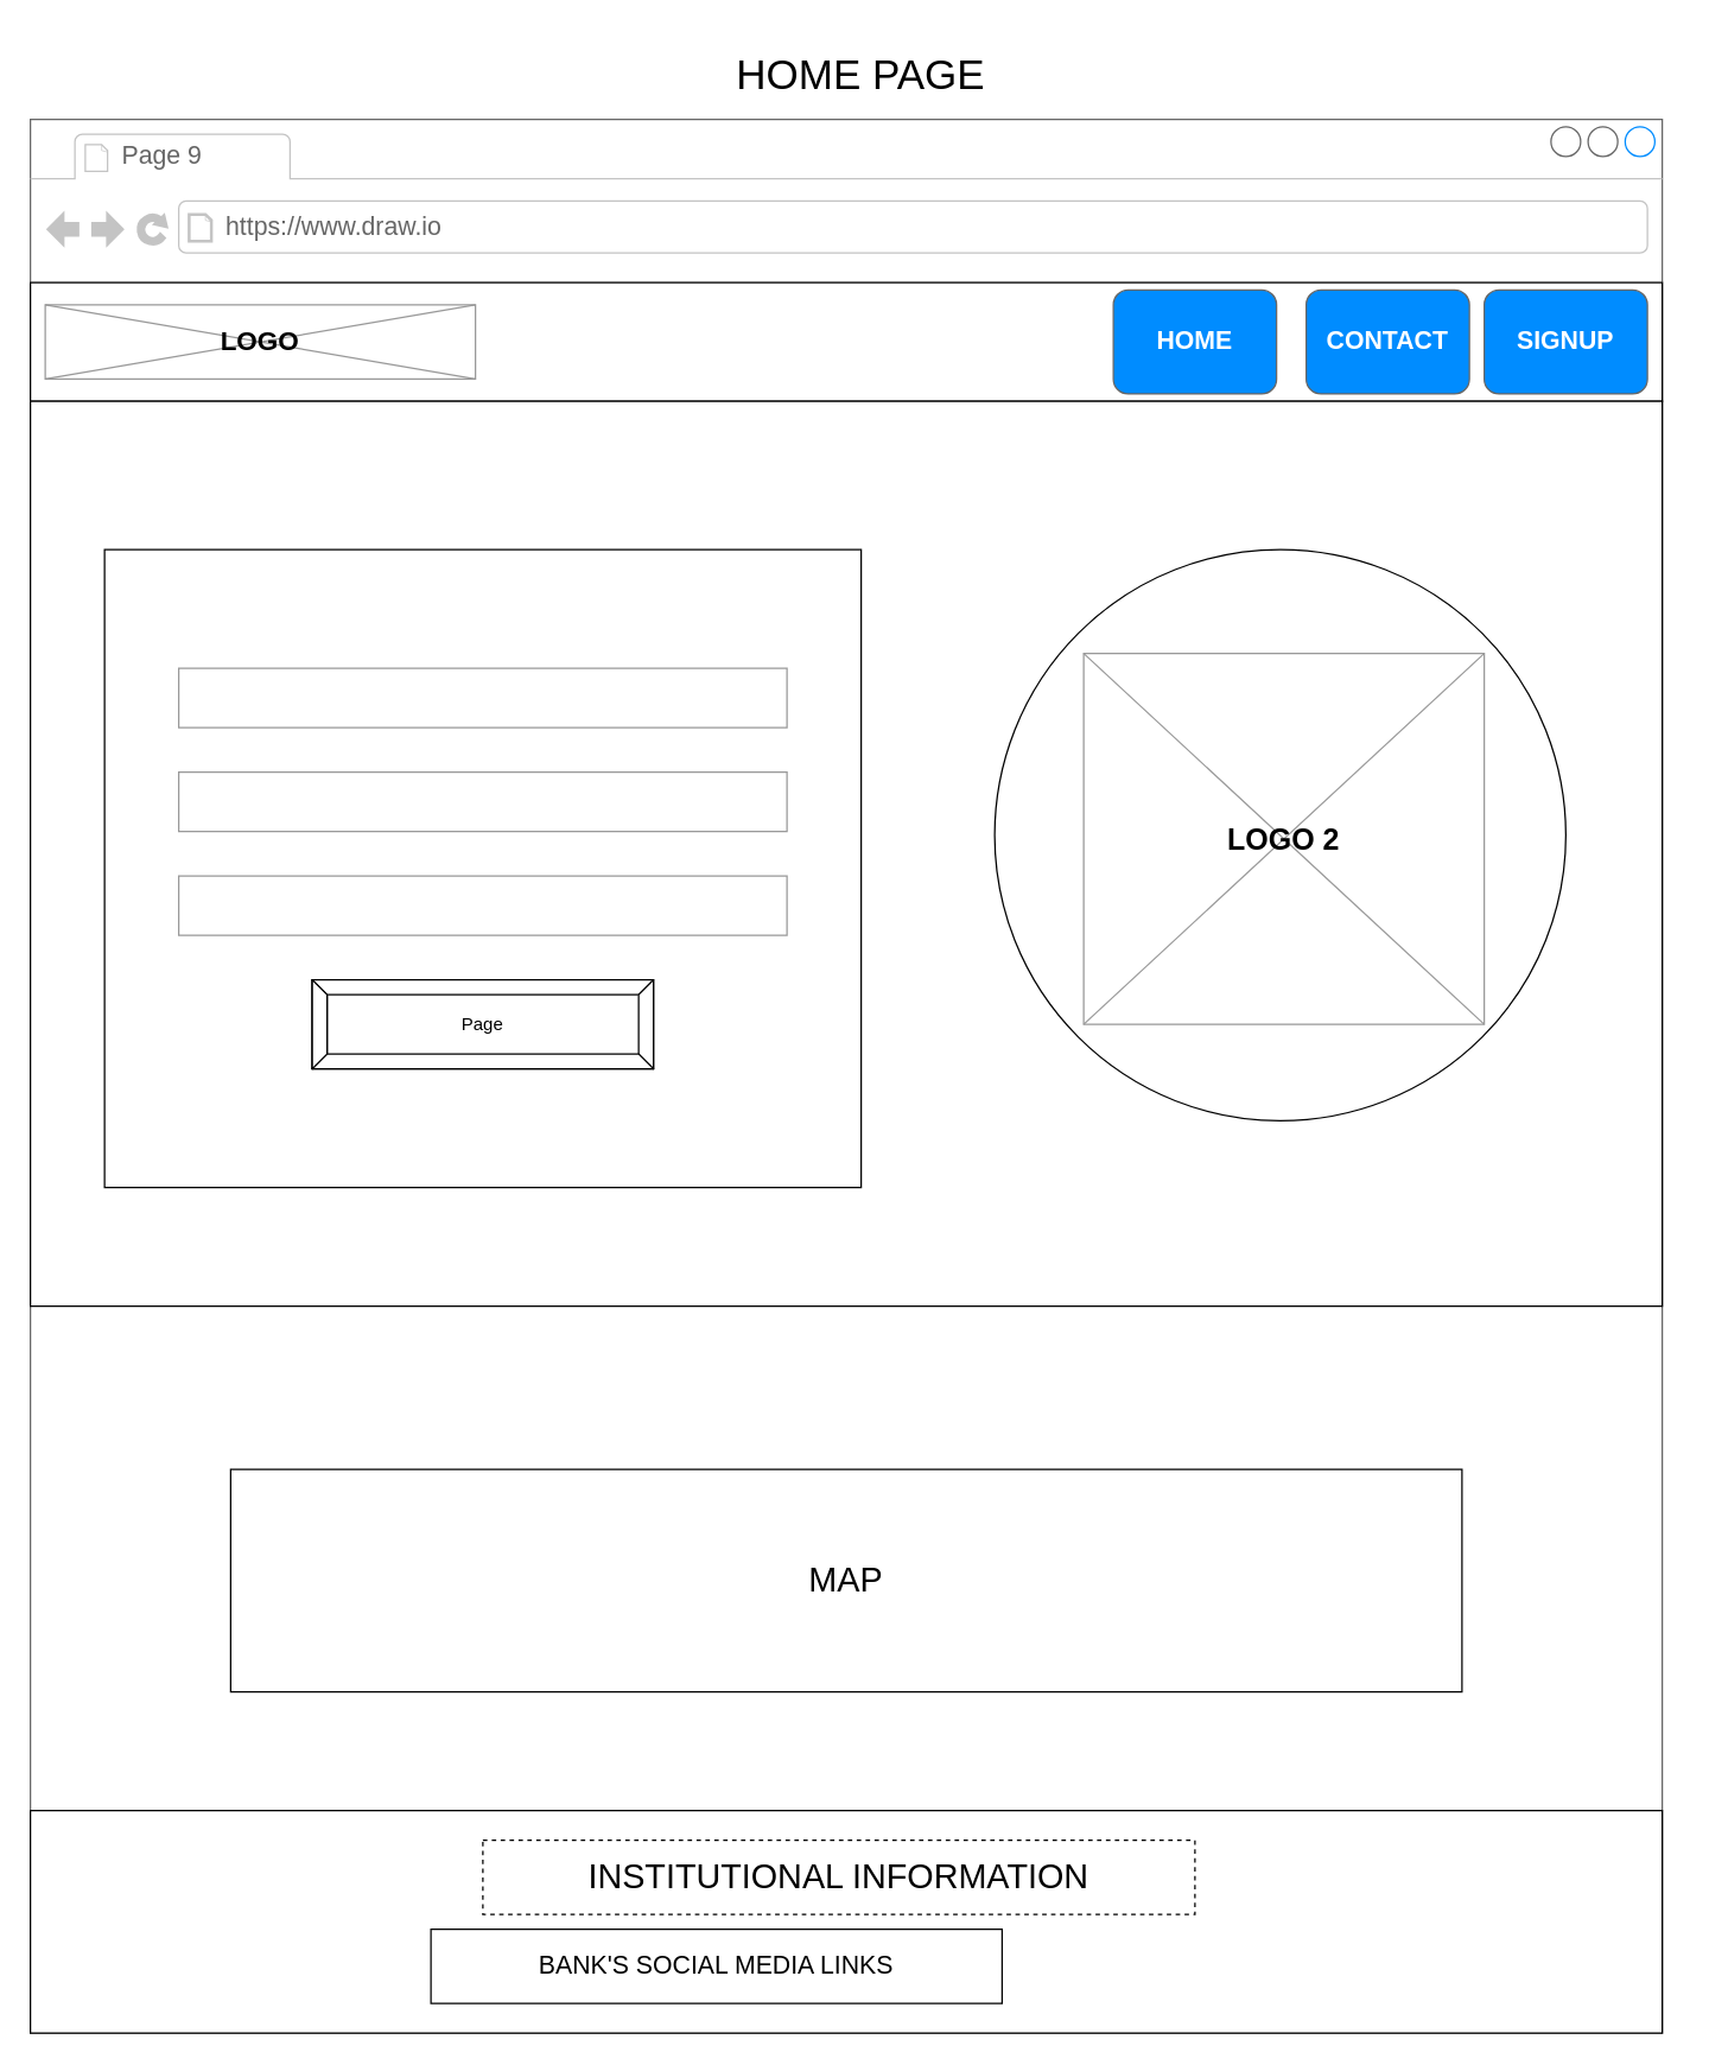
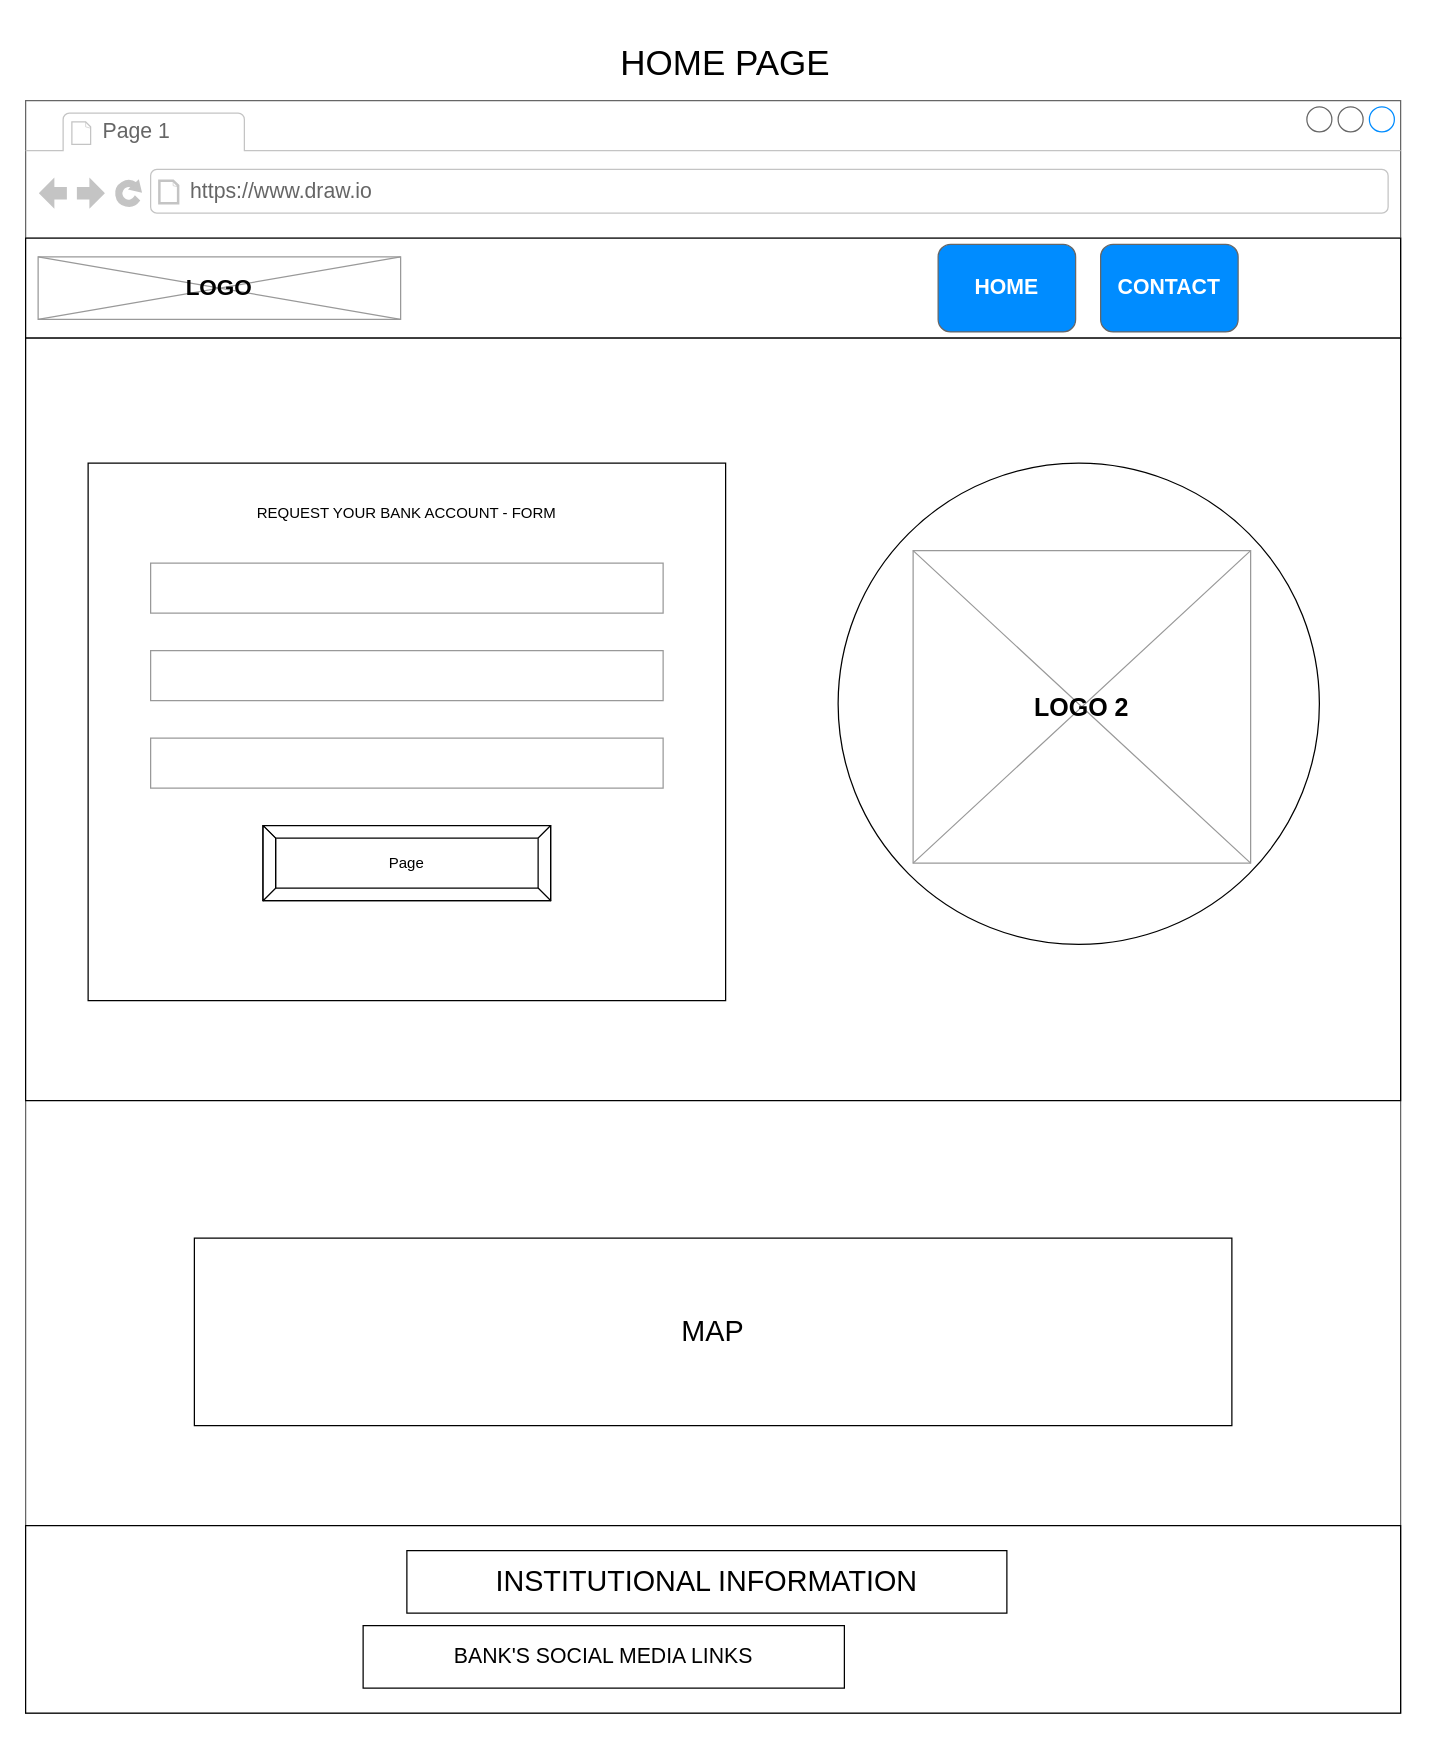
  <mxCell id="0" />
  <mxCell id="1" parent="0" />
  <mxCell id="2" value="" style="strokeWidth=1;shadow=0;dashed=0;align=center;html=1;shape=mxgraph.mockup.containers.browserWindow;rSize=0;strokeColor=#666666;strokeColor2=#008cff;strokeColor3=#c4c4c4;mainText=,;recursiveResize=0;" vertex="1" parent="1"><mxGeometry x="20" y="80" width="1100" height="1290" as="geometry" /></mxCell>
- <mxCell id="3" value="Page 9" style="strokeWidth=1;shadow=0;dashed=0;align=center;html=1;shape=mxgraph.mockup.containers.anchor;fontSize=17;fontColor=#666666;align=left;whiteSpace=wrap;" vertex="1" parent="2"><mxGeometry x="60" y="12" width="110" height="26" as="geometry" /></mxCell>
+ <mxCell id="3" value="Page 1" style="strokeWidth=1;shadow=0;dashed=0;align=center;html=1;shape=mxgraph.mockup.containers.anchor;fontSize=17;fontColor=#666666;align=left;whiteSpace=wrap;" vertex="1" parent="2"><mxGeometry x="60" y="12" width="110" height="26" as="geometry" /></mxCell>
  <mxCell id="4" value="https://www.draw.io" style="strokeWidth=1;shadow=0;dashed=0;align=center;html=1;shape=mxgraph.mockup.containers.anchor;rSize=0;fontSize=17;fontColor=#666666;align=left;" vertex="1" parent="2"><mxGeometry x="130" y="60" width="250" height="26" as="geometry" /></mxCell>
  <mxCell id="5" value="" style="rounded=0;whiteSpace=wrap;html=1;" vertex="1" parent="2"><mxGeometry y="110" width="1100" height="80" as="geometry" /></mxCell>
- <mxCell id="6" value="SIGNUP" style="strokeWidth=1;shadow=0;dashed=0;align=center;html=1;shape=mxgraph.mockup.buttons.button;strokeColor=#666666;fontColor=#ffffff;mainText=;buttonStyle=round;fontSize=17;fontStyle=1;fillColor=#008cff;whiteSpace=wrap;" vertex="1" parent="2"><mxGeometry x="980" y="115" width="110" height="70" as="geometry" /></mxCell>
  <mxCell id="7" value="HOME" style="strokeWidth=1;shadow=0;dashed=0;align=center;html=1;shape=mxgraph.mockup.buttons.button;strokeColor=#666666;fontColor=#ffffff;mainText=;buttonStyle=round;fontSize=17;fontStyle=1;fillColor=#008cff;whiteSpace=wrap;" vertex="1" parent="2"><mxGeometry x="730" y="115" width="110" height="70" as="geometry" /></mxCell>
  <mxCell id="8" value="CONTACT" style="strokeWidth=1;shadow=0;dashed=0;align=center;html=1;shape=mxgraph.mockup.buttons.button;strokeColor=#666666;fontColor=#ffffff;mainText=;buttonStyle=round;fontSize=17;fontStyle=1;fillColor=#008cff;whiteSpace=wrap;" vertex="1" parent="2"><mxGeometry x="860" y="115" width="110" height="70" as="geometry" /></mxCell>
  <mxCell id="9" value="" style="verticalLabelPosition=bottom;shadow=0;dashed=0;align=center;html=1;verticalAlign=top;strokeWidth=1;shape=mxgraph.mockup.graphics.simpleIcon;strokeColor=#999999;" vertex="1" parent="2"><mxGeometry x="10" y="125" width="290" height="50" as="geometry" /></mxCell>
  <mxCell id="10" value="&lt;b&gt;&lt;font style=&quot;font-size: 18px;&quot;&gt;LOGO&lt;/font&gt;&lt;/b&gt;" style="text;html=1;strokeColor=none;fillColor=none;align=center;verticalAlign=middle;whiteSpace=wrap;rounded=0;" vertex="1" parent="2"><mxGeometry x="125" y="135" width="60" height="30" as="geometry" /></mxCell>
  <mxCell id="11" value="" style="rounded=0;whiteSpace=wrap;html=1;" vertex="1" parent="2"><mxGeometry x="135" y="910" width="830" height="150" as="geometry" /></mxCell>
  <mxCell id="12" value="&lt;font style=&quot;font-size: 23px;&quot;&gt;MAP&lt;/font&gt;" style="text;html=1;strokeColor=none;fillColor=none;align=center;verticalAlign=middle;whiteSpace=wrap;rounded=0;" vertex="1" parent="2"><mxGeometry x="430" y="930" width="240" height="110" as="geometry" /></mxCell>
  <mxCell id="13" value="" style="rounded=0;whiteSpace=wrap;html=1;" vertex="1" parent="2"><mxGeometry y="1140" width="1100" height="150" as="geometry" /></mxCell>
- <mxCell id="14" value="&lt;font style=&quot;font-size: 23px;&quot;&gt;INSTITUTIONAL INFORMATION&lt;/font&gt;" style="rounded=0;whiteSpace=wrap;html=1;dashed=1;" vertex="1" parent="2"><mxGeometry x="305" y="1160" width="480" height="50" as="geometry" /></mxCell>
+ <mxCell id="14" value="&lt;font style=&quot;font-size: 23px;&quot;&gt;INSTITUTIONAL INFORMATION&lt;/font&gt;" style="rounded=0;whiteSpace=wrap;html=1;" vertex="1" parent="2"><mxGeometry x="305" y="1160" width="480" height="50" as="geometry" /></mxCell>
  <mxCell id="15" value="&lt;font style=&quot;font-size: 17px;&quot;&gt;BANK'S SOCIAL MEDIA LINKS&lt;/font&gt;" style="rounded=0;whiteSpace=wrap;html=1;" vertex="1" parent="2"><mxGeometry x="270" y="1220" width="385" height="50" as="geometry" /></mxCell>
  <mxCell id="16" value="" style="rounded=0;whiteSpace=wrap;html=1;" vertex="1" parent="2"><mxGeometry y="190" width="1100" height="610" as="geometry" /></mxCell>
  <mxCell id="17" value="" style="rounded=0;whiteSpace=wrap;html=1;" vertex="1" parent="2"><mxGeometry x="50" y="290" width="510" height="430" as="geometry" /></mxCell>
  <mxCell id="18" value="" style="strokeWidth=1;shadow=0;dashed=0;align=center;html=1;shape=mxgraph.mockup.forms.pwField;strokeColor=#999999;mainText=;align=left;fontColor=#666666;fontSize=17;spacingLeft=3;" vertex="1" parent="2"><mxGeometry x="100" y="370" width="410" height="40" as="geometry" /></mxCell>
  <mxCell id="19" value="" style="strokeWidth=1;shadow=0;dashed=0;align=center;html=1;shape=mxgraph.mockup.forms.pwField;strokeColor=#999999;mainText=;align=left;fontColor=#666666;fontSize=17;spacingLeft=3;" vertex="1" parent="2"><mxGeometry x="100" y="510" width="410" height="40" as="geometry" /></mxCell>
  <mxCell id="20" value="" style="strokeWidth=1;shadow=0;dashed=0;align=center;html=1;shape=mxgraph.mockup.forms.pwField;strokeColor=#999999;mainText=;align=left;fontColor=#666666;fontSize=17;spacingLeft=3;" vertex="1" parent="2"><mxGeometry x="100" y="440" width="410" height="40" as="geometry" /></mxCell>
  <mxCell id="21" value="Page" style="labelPosition=center;verticalLabelPosition=middle;align=center;html=1;shape=mxgraph.basic.button;dx=10;whiteSpace=wrap;" vertex="1" parent="2"><mxGeometry x="190" y="580" width="230" height="60" as="geometry" /></mxCell>
  <mxCell id="22" value="" style="ellipse;whiteSpace=wrap;html=1;aspect=fixed;" vertex="1" parent="2"><mxGeometry x="650" y="290" width="385" height="385" as="geometry" /></mxCell>
+ <mxCell id="23" value="REQUEST YOUR BANK ACCOUNT - FORM" style="text;html=1;strokeColor=none;fillColor=none;align=center;verticalAlign=middle;whiteSpace=wrap;rounded=0;" vertex="1" parent="2"><mxGeometry x="105" y="300" width="400" height="60" as="geometry" /></mxCell>
  <mxCell id="24" value="" style="verticalLabelPosition=bottom;shadow=0;dashed=0;align=center;html=1;verticalAlign=top;strokeWidth=1;shape=mxgraph.mockup.graphics.simpleIcon;strokeColor=#999999;" vertex="1" parent="2"><mxGeometry x="710" y="360" width="270" height="250" as="geometry" /></mxCell>
  <mxCell id="25" value="&lt;b&gt;&lt;font style=&quot;font-size: 20px;&quot;&gt;LOGO 2&lt;/font&gt;&lt;/b&gt;" style="text;html=1;strokeColor=none;fillColor=none;align=center;verticalAlign=middle;whiteSpace=wrap;rounded=0;" vertex="1" parent="2"><mxGeometry x="796.25" y="460" width="97.5" height="50" as="geometry" /></mxCell>
  <mxCell id="26" value="&lt;font style=&quot;font-size: 28px;&quot;&gt;HOME PAGE&lt;/font&gt;" style="text;html=1;strokeColor=none;fillColor=none;align=center;verticalAlign=middle;whiteSpace=wrap;rounded=0;" vertex="1" parent="1"><mxGeometry x="30" y="20" width="1100" height="60" as="geometry" /></mxCell>
